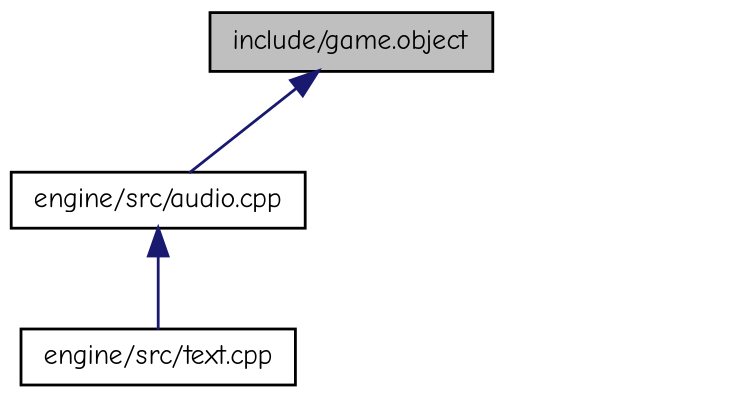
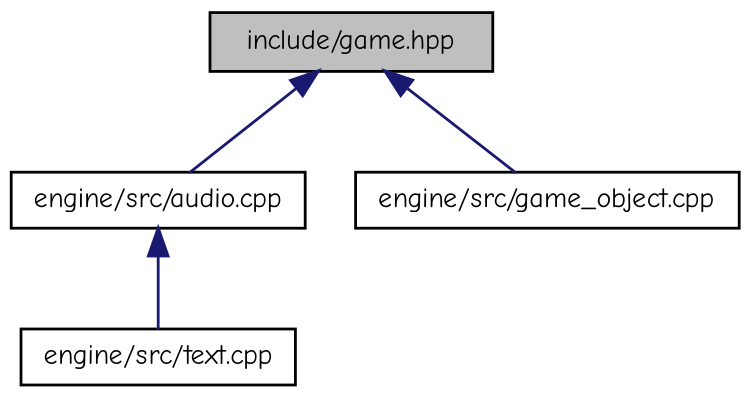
  digraph {
    fontname="Comic Neue"
    node [color=black fillcolor=white fontname="Comic Neue" fontsize=10 shape=record style=filled]
    edge [color=midnightblue dir=back fontname="Comic Neue" fontsize=10 labelfontname=Helvetica labelfontsize=10 style=solid]
-   n1 [fillcolor=grey75 fontcolor=black height=0.2 label="include/game.object" width=0.4]
+   n1 [fillcolor=grey75 fontcolor=black height=0.2 label="include/game.hpp" width=0.4]
    n2 [height=0.2 label="engine/src/audio.cpp" width=0.4]
+   n3 [height=0.2 label="engine/src/game_object.cpp" width=0.4]
    n4 [height=0.2 label="engine/src/text.cpp" width=0.4]
    n1 -> n2
+   n1 -> n3
    n2 -> n4
  }
